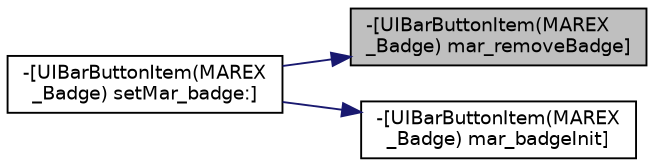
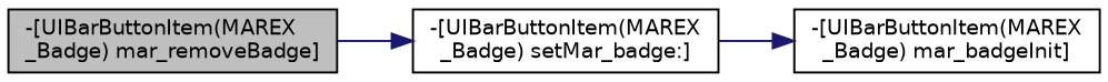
  digraph {
    rankdir=LR
    node [color=black fillcolor=white fontname=Helvetica fontsize=10 shape=record style=filled]
    edge [color=midnightblue fontname=Helvetica fontsize=10 labelfontname=Helvetica labelfontsize=10 style=solid]
    n1 [fillcolor=grey75 fontcolor=black height=0.2 label="-[UIBarButtonItem(MAREX\l_Badge) mar_removeBadge]" width=0.4]
    n2 [height=0.2 label="-[UIBarButtonItem(MAREX\l_Badge) setMar_badge:]" width=0.4]
    n3 [height=0.2 label="-[UIBarButtonItem(MAREX\l_Badge) mar_badgeInit]" width=0.4]
-   n2 -> n1
+   n1 -> n2
    n2 -> n3
  }
